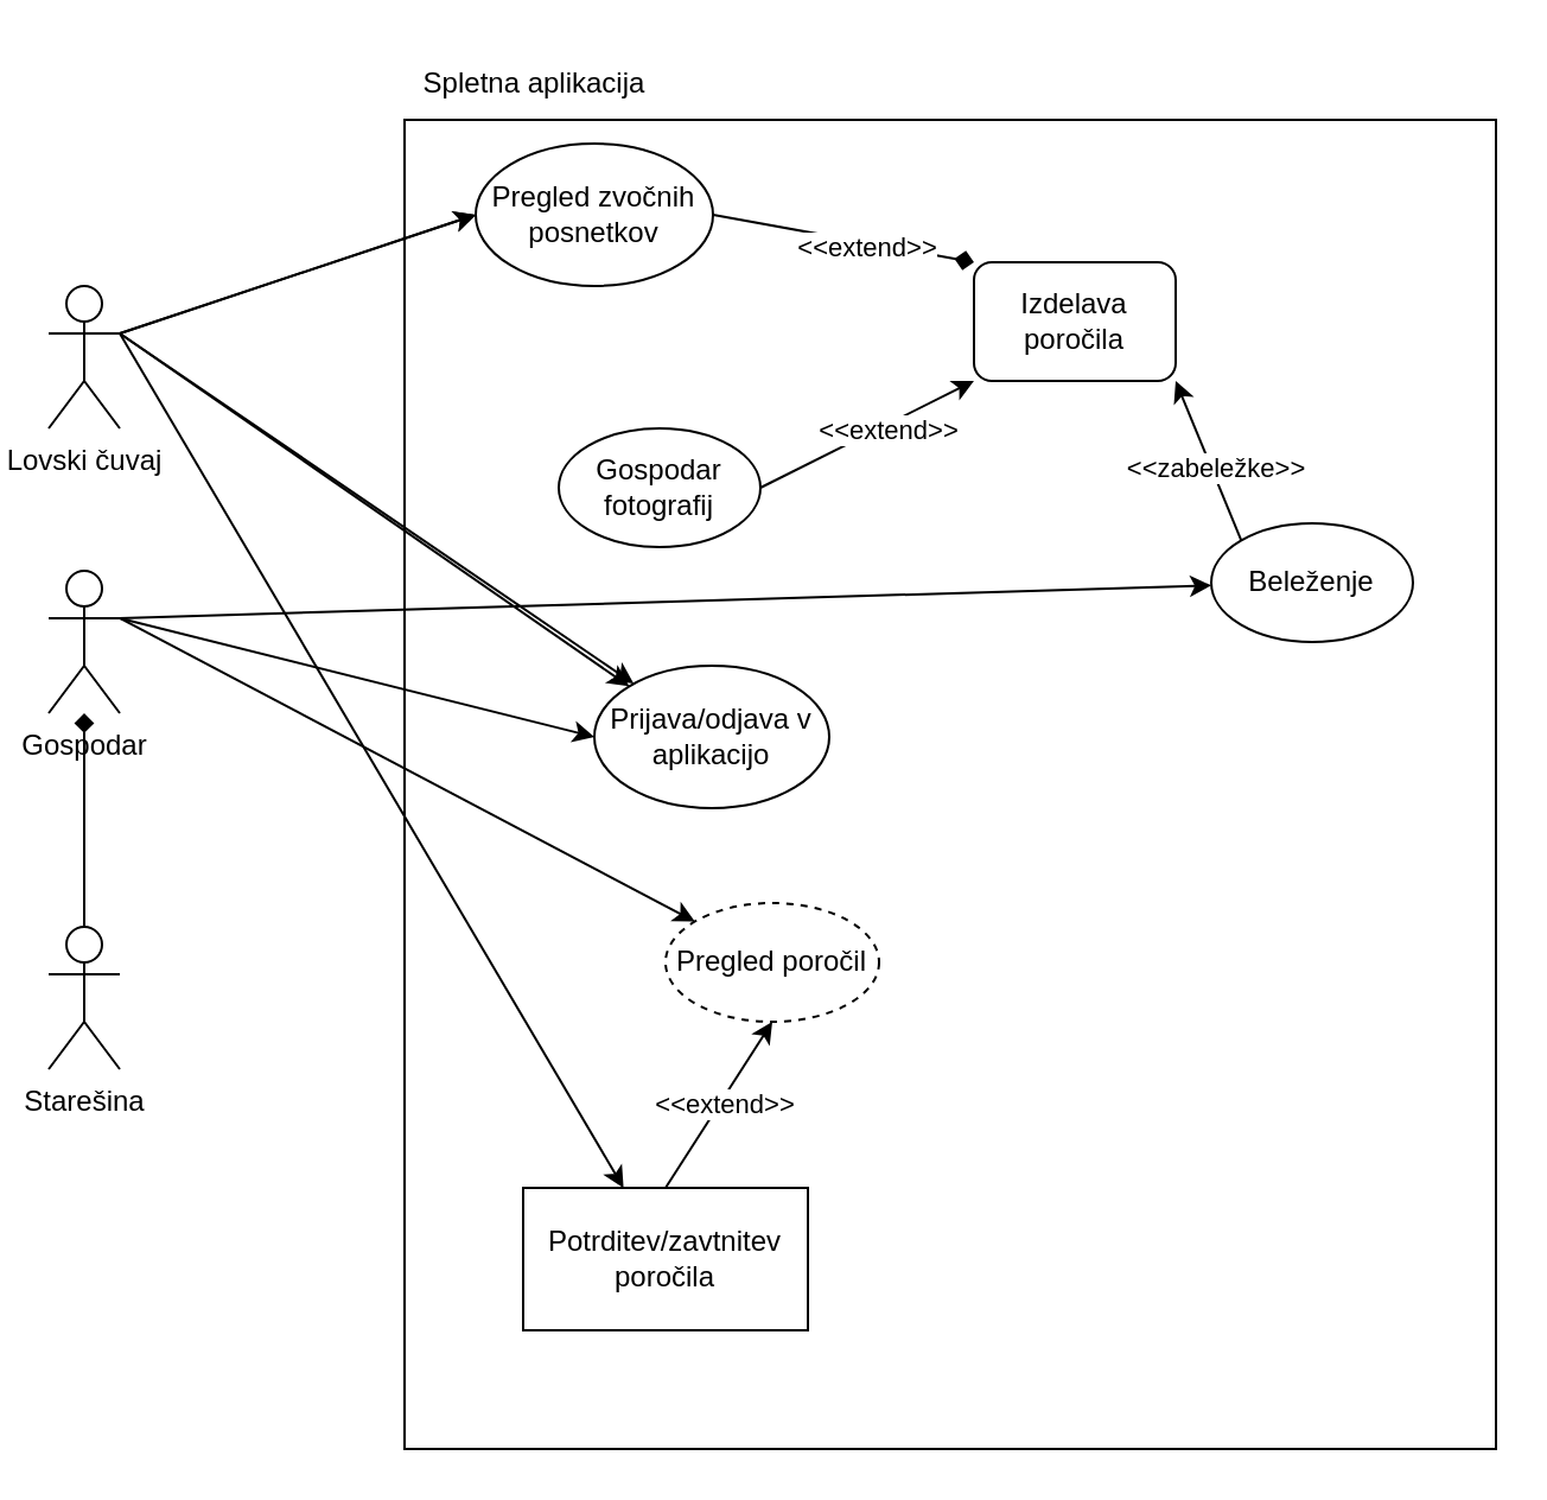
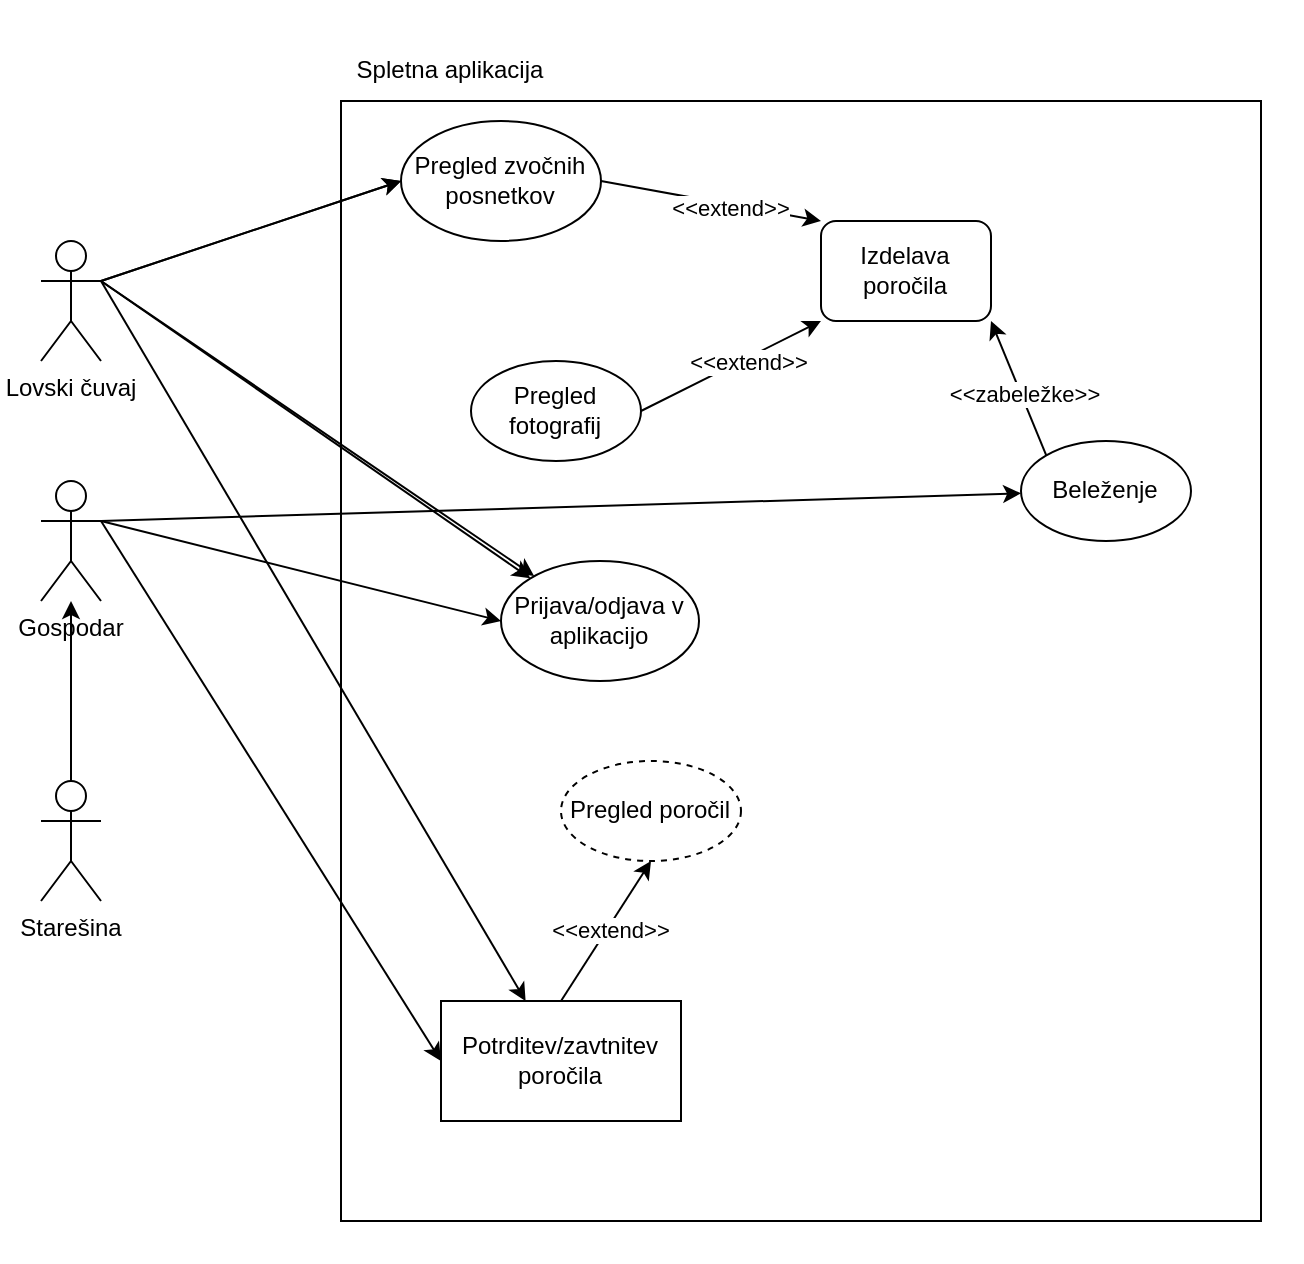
  <mxCell id="0" />
  <mxCell id="1" parent="0" />
  <mxCell id="2" value="" style="rounded=0;whiteSpace=wrap;html=1;" parent="1" vertex="1"><mxGeometry x="170" y="50" width="460" height="560" as="geometry" /></mxCell>
  <mxCell id="3" value="Lovski čuvaj" style="shape=umlActor;verticalLabelPosition=bottom;verticalAlign=top;html=1;outlineConnect=0;" parent="1" vertex="1"><mxGeometry x="20" y="120" width="30" height="60" as="geometry" /></mxCell>
  <mxCell id="4" value="Starešina" style="shape=umlActor;verticalLabelPosition=bottom;verticalAlign=top;html=1;outlineConnect=0;" parent="1" vertex="1"><mxGeometry x="20" y="390" width="30" height="60" as="geometry" /></mxCell>
  <mxCell id="5" value="Gospodar" style="shape=umlActor;verticalLabelPosition=bottom;verticalAlign=top;html=1;outlineConnect=0;" parent="1" vertex="1"><mxGeometry x="20" y="240" width="30" height="60" as="geometry" /></mxCell>
  <mxCell id="6" value="Izdelava poročila" style="whiteSpace=wrap;html=1;rounded=1;" parent="1" vertex="1"><mxGeometry x="410" y="110" width="85" height="50" as="geometry" /></mxCell>
  <mxCell id="7" value="" style="endArrow=classic;html=1;rounded=0;exitX=1;exitY=0.333;exitDx=0;exitDy=0;exitPerimeter=0;" parent="1" source="3" target="14" edge="1"><mxGeometry width="50" height="50" relative="1" as="geometry"><mxPoint x="360" y="350" as="sourcePoint" /><mxPoint x="410" y="300" as="targetPoint" /></mxGeometry></mxCell>
  <mxCell id="8" value="Pregled poročil" style="ellipse;whiteSpace=wrap;html=1;dashed=1;" parent="1" vertex="1"><mxGeometry x="280" y="380" width="90" height="50" as="geometry" /></mxCell>
  <mxCell id="9" value="" style="endArrow=classic;html=1;rounded=0;exitX=1;exitY=0.333;exitDx=0;exitDy=0;exitPerimeter=0;" parent="1" source="5" target="19" edge="1"><mxGeometry width="50" height="50" relative="1" as="geometry"><mxPoint x="360" y="350" as="sourcePoint" /><mxPoint x="410" y="300" as="targetPoint" /></mxGeometry></mxCell>
  <mxCell id="10" value="Potrditev/zavtnitev poročila" style="whiteSpace=wrap;html=1;rounded=0;" parent="1" vertex="1"><mxGeometry x="220" y="500" width="120" height="60" as="geometry" /></mxCell>
- <mxCell id="11" value="" style="endArrow=classic;html=1;rounded=0;exitX=1;exitY=0.333;exitDx=0;exitDy=0;exitPerimeter=0;" parent="1" source="5" target="8" edge="1"><mxGeometry width="50" height="50" relative="1" as="geometry"><mxPoint x="60" y="390" as="sourcePoint" /><mxPoint x="276" y="297" as="targetPoint" /></mxGeometry></mxCell>
+ <mxCell id="11" value="" style="endArrow=classic;html=1;rounded=0;exitX=1;exitY=0.333;exitDx=0;exitDy=0;exitPerimeter=0;entryX=0;entryY=0.5;entryDx=0;entryDy=0;" parent="1" source="5" target="10" edge="1"><mxGeometry width="50" height="50" relative="1" as="geometry"><mxPoint x="60" y="390" as="sourcePoint" /><mxPoint x="276" y="297" as="targetPoint" /></mxGeometry></mxCell>
  <mxCell id="12" value="Spletna aplikacija" style="text;html=1;align=center;verticalAlign=middle;whiteSpace=wrap;rounded=0;" parent="1" vertex="1"><mxGeometry x="170" y="20" width="110" height="30" as="geometry" /></mxCell>
- <mxCell id="13" value="" style="endArrow=diamond;html=1;rounded=0;exitX=0.5;exitY=0;exitDx=0;exitDy=0;exitPerimeter=0;" parent="1" source="4" target="5" edge="1"><mxGeometry width="50" height="50" relative="1" as="geometry"><mxPoint x="360" y="330" as="sourcePoint" /><mxPoint x="410" y="280" as="targetPoint" /></mxGeometry></mxCell>
+ <mxCell id="13" value="" style="endArrow=classic;html=1;rounded=0;exitX=0.5;exitY=0;exitDx=0;exitDy=0;exitPerimeter=0;" parent="1" source="4" target="5" edge="1"><mxGeometry width="50" height="50" relative="1" as="geometry"><mxPoint x="360" y="330" as="sourcePoint" /><mxPoint x="410" y="280" as="targetPoint" /></mxGeometry></mxCell>
  <mxCell id="14" value="Prijava/odjava v aplikacijo" style="ellipse;whiteSpace=wrap;html=1;" parent="1" vertex="1"><mxGeometry x="250" y="280" width="99" height="60" as="geometry" /></mxCell>
  <mxCell id="15" value="" style="endArrow=classic;html=1;rounded=0;entryX=0;entryY=0;entryDx=0;entryDy=0;" parent="1" target="14" edge="1"><mxGeometry width="50" height="50" relative="1" as="geometry"><mxPoint x="50" y="140" as="sourcePoint" /><mxPoint x="280" y="230" as="targetPoint" /></mxGeometry></mxCell>
- <mxCell id="16" value="Gospodar fotografij" style="ellipse;whiteSpace=wrap;html=1;" parent="1" vertex="1"><mxGeometry x="235" y="180" width="85" height="50" as="geometry" /></mxCell>
+ <mxCell id="16" value="Pregled fotografij" style="ellipse;whiteSpace=wrap;html=1;" parent="1" vertex="1"><mxGeometry x="235" y="180" width="85" height="50" as="geometry" /></mxCell>
  <mxCell id="17" value="" style="endArrow=classic;html=1;rounded=0;exitX=1;exitY=0.333;exitDx=0;exitDy=0;exitPerimeter=0;" parent="1" source="3" target="10" edge="1"><mxGeometry width="50" height="50" relative="1" as="geometry"><mxPoint x="360" y="350" as="sourcePoint" /><mxPoint x="410" y="300" as="targetPoint" /></mxGeometry></mxCell>
  <mxCell id="18" value="" style="endArrow=classic;html=1;rounded=0;exitX=1;exitY=0.333;exitDx=0;exitDy=0;exitPerimeter=0;entryX=0;entryY=0.5;entryDx=0;entryDy=0;" parent="1" source="3" target="21" edge="1"><mxGeometry width="50" height="50" relative="1" as="geometry"><mxPoint x="360" y="350" as="sourcePoint" /><mxPoint x="410" y="300" as="targetPoint" /></mxGeometry></mxCell>
  <mxCell id="19" value="Beleženje" style="ellipse;whiteSpace=wrap;html=1;" parent="1" vertex="1"><mxGeometry x="510" y="220" width="85" height="50" as="geometry" /></mxCell>
  <mxCell id="20" value="" style="endArrow=classic;html=1;rounded=0;exitX=1;exitY=0.333;exitDx=0;exitDy=0;exitPerimeter=0;entryX=0;entryY=0.5;entryDx=0;entryDy=0;" parent="1" source="3" target="21" edge="1"><mxGeometry width="50" height="50" relative="1" as="geometry"><mxPoint x="50" y="140" as="sourcePoint" /><mxPoint x="420" y="85" as="targetPoint" /></mxGeometry></mxCell>
  <mxCell id="21" value="Pregled zvočnih posnetkov" style="ellipse;whiteSpace=wrap;html=1;" parent="1" vertex="1"><mxGeometry x="200" y="60" width="100" height="60" as="geometry" /></mxCell>
  <mxCell id="22" value="" style="endArrow=classic;html=1;rounded=0;exitX=1;exitY=0.333;exitDx=0;exitDy=0;exitPerimeter=0;entryX=0;entryY=0.5;entryDx=0;entryDy=0;" parent="1" source="5" target="14" edge="1"><mxGeometry width="50" height="50" relative="1" as="geometry"><mxPoint x="440" y="350" as="sourcePoint" /><mxPoint x="490" y="300" as="targetPoint" /></mxGeometry></mxCell>
- <mxCell id="23" value="" style="endArrow=diamond;html=1;rounded=0;exitX=1;exitY=0.5;exitDx=0;exitDy=0;entryX=0;entryY=0;entryDx=0;entryDy=0;" parent="1" source="21" target="6" edge="1"><mxGeometry width="50" height="50" relative="1" as="geometry"><mxPoint x="360" y="350" as="sourcePoint" /><mxPoint x="410" y="300" as="targetPoint" /></mxGeometry></mxCell>
+ <mxCell id="23" value="" style="endArrow=classic;html=1;rounded=0;exitX=1;exitY=0.5;exitDx=0;exitDy=0;entryX=0;entryY=0;entryDx=0;entryDy=0;" parent="1" source="21" target="6" edge="1"><mxGeometry width="50" height="50" relative="1" as="geometry"><mxPoint x="360" y="350" as="sourcePoint" /><mxPoint x="410" y="300" as="targetPoint" /></mxGeometry></mxCell>
  <mxCell id="24" value="&amp;lt;&amp;lt;extend&amp;gt;&amp;gt;" style="edgeLabel;html=1;align=center;verticalAlign=middle;resizable=0;points=[];" parent="23" vertex="1" connectable="0"><mxGeometry x="0.181" y="-2" relative="1" as="geometry"><mxPoint as="offset" /></mxGeometry></mxCell>
  <mxCell id="25" value="" style="endArrow=classic;html=1;rounded=0;exitX=1;exitY=0.5;exitDx=0;exitDy=0;entryX=0;entryY=1;entryDx=0;entryDy=0;" parent="1" source="16" target="6" edge="1"><mxGeometry width="50" height="50" relative="1" as="geometry"><mxPoint x="310" y="100" as="sourcePoint" /><mxPoint x="433" y="127" as="targetPoint" /></mxGeometry></mxCell>
  <mxCell id="26" value="&amp;lt;&amp;lt;extend&amp;gt;&amp;gt;" style="edgeLabel;html=1;align=center;verticalAlign=middle;resizable=0;points=[];" parent="25" vertex="1" connectable="0"><mxGeometry x="0.181" y="-2" relative="1" as="geometry"><mxPoint as="offset" /></mxGeometry></mxCell>
  <mxCell id="27" value="" style="endArrow=classic;html=1;rounded=0;exitX=0.5;exitY=0;exitDx=0;exitDy=0;entryX=0.5;entryY=1;entryDx=0;entryDy=0;" parent="1" source="10" target="8" edge="1"><mxGeometry width="50" height="50" relative="1" as="geometry"><mxPoint x="360" y="350" as="sourcePoint" /><mxPoint x="410" y="300" as="targetPoint" /></mxGeometry></mxCell>
  <mxCell id="28" value="&amp;lt;&amp;lt;extend&amp;gt;&amp;gt;" style="edgeLabel;html=1;align=center;verticalAlign=middle;resizable=0;points=[];" parent="27" vertex="1" connectable="0"><mxGeometry x="0.022" y="-1" relative="1" as="geometry"><mxPoint as="offset" /></mxGeometry></mxCell>
  <mxCell id="29" value="" style="endArrow=classic;html=1;rounded=0;exitX=0;exitY=0;exitDx=0;exitDy=0;entryX=1;entryY=1;entryDx=0;entryDy=0;" parent="1" source="19" target="6" edge="1"><mxGeometry width="50" height="50" relative="1" as="geometry"><mxPoint x="360" y="350" as="sourcePoint" /><mxPoint x="410" y="300" as="targetPoint" /></mxGeometry></mxCell>
  <mxCell id="30" value="&amp;lt;&amp;lt;zabeležke&amp;gt;&amp;gt;" style="edgeLabel;html=1;align=center;verticalAlign=middle;resizable=0;points=[];" parent="29" vertex="1" connectable="0"><mxGeometry x="-0.09" y="-1" relative="1" as="geometry"><mxPoint as="offset" /></mxGeometry></mxCell>
